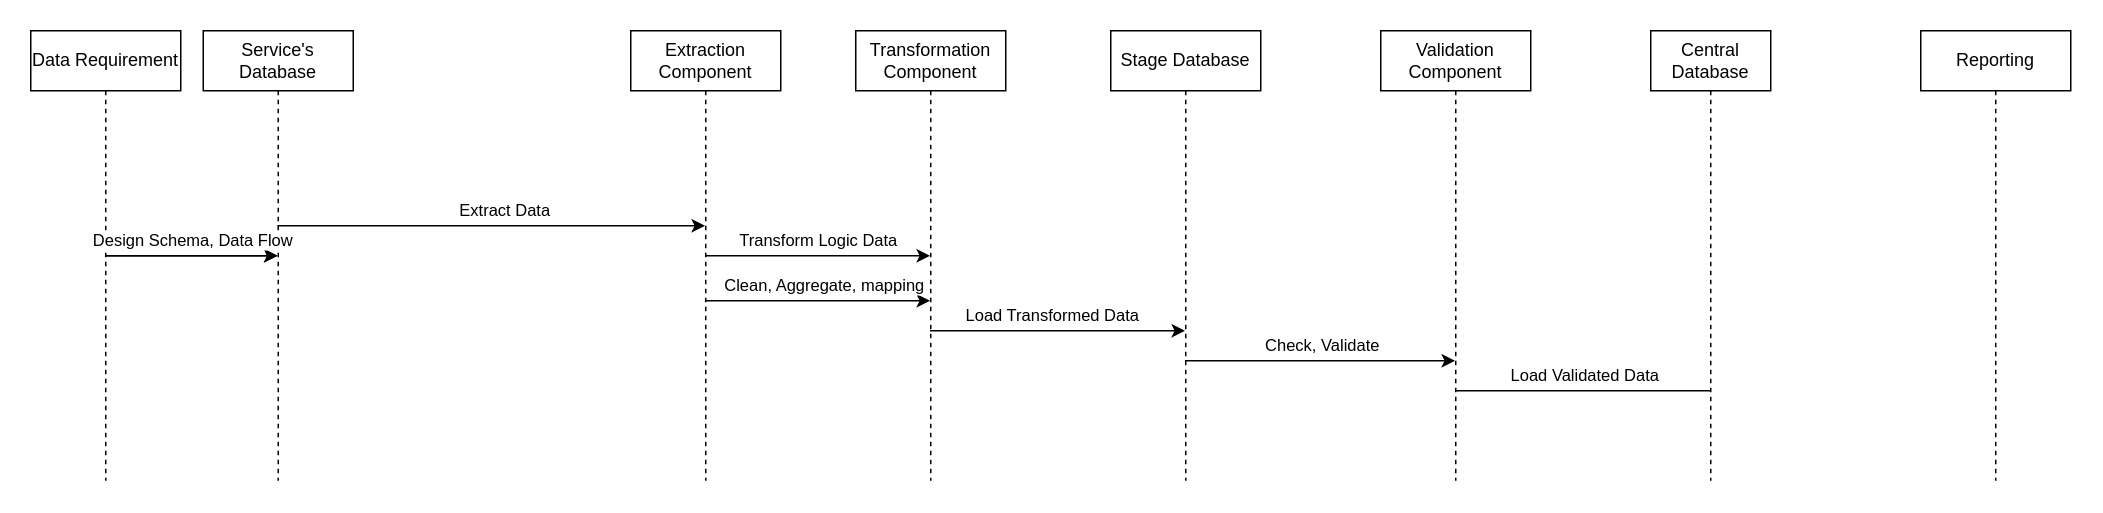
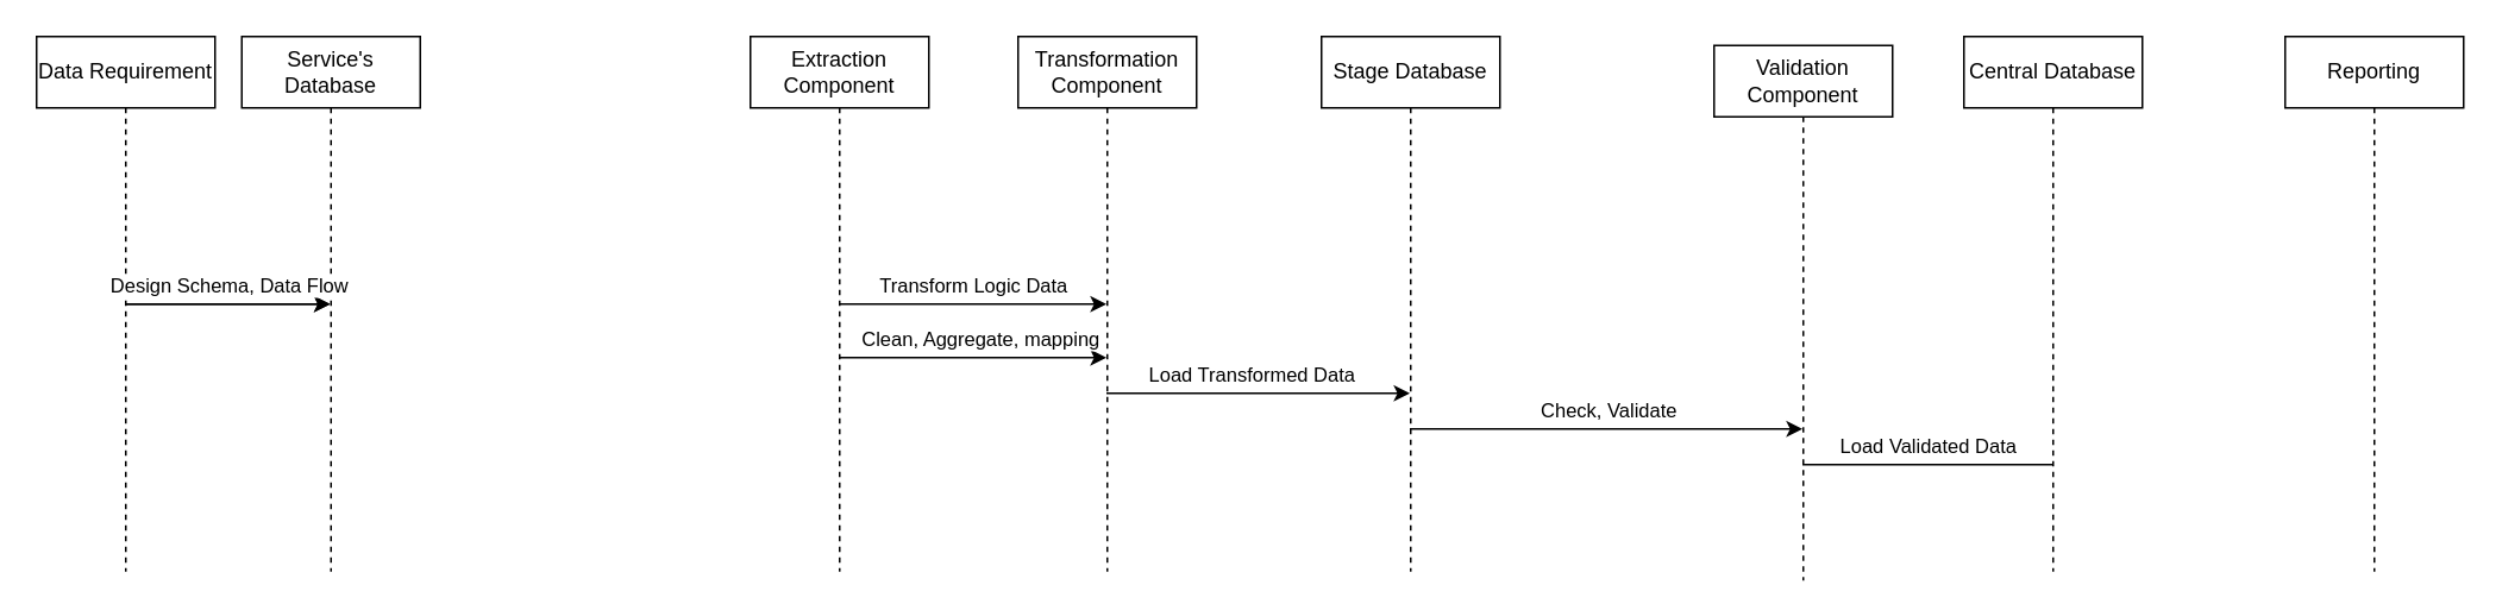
  <mxCell id="0" />
  <mxCell id="1" parent="0" />
  <mxCell id="2" value="Install DBMS, Tools" style="edgeStyle=elbowEdgeStyle;rounded=0;orthogonalLoop=1;jettySize=auto;html=1;elbow=vertical;curved=0;" edge="1" parent="1" source="3" target="5"><mxGeometry x="0.006" y="10" relative="1" as="geometry"><Array as="points"><mxPoint x="190" y="130" /></Array><mxPoint as="offset" /></mxGeometry></mxCell>
  <mxCell id="3" value="Data Requirement" style="shape=umlLifeline;perimeter=lifelinePerimeter;whiteSpace=wrap;html=1;container=0;dropTarget=0;collapsible=0;recursiveResize=0;outlineConnect=0;portConstraint=eastwest;newEdgeStyle={&quot;edgeStyle&quot;:&quot;elbowEdgeStyle&quot;,&quot;elbow&quot;:&quot;vertical&quot;,&quot;curved&quot;:0,&quot;rounded&quot;:0};" parent="1" vertex="1"><mxGeometry x="20" y="20" width="100" height="300" as="geometry" /></mxCell>
- <mxCell id="4" value="Extract Data" style="edgeStyle=elbowEdgeStyle;rounded=0;orthogonalLoop=1;jettySize=auto;html=1;elbow=vertical;curved=0;" edge="1" parent="1" source="5" target="7"><mxGeometry x="0.059" y="10" relative="1" as="geometry"><Array as="points"><mxPoint x="350" y="150" /><mxPoint x="290" y="150" /><mxPoint x="300" y="150" /><mxPoint x="300" y="150" /></Array><mxPoint as="offset" /></mxGeometry></mxCell>
  <mxCell id="5" value="Service's Database" style="shape=umlLifeline;perimeter=lifelinePerimeter;whiteSpace=wrap;html=1;container=0;dropTarget=0;collapsible=0;recursiveResize=0;outlineConnect=0;portConstraint=eastwest;newEdgeStyle={&quot;edgeStyle&quot;:&quot;elbowEdgeStyle&quot;,&quot;elbow&quot;:&quot;vertical&quot;,&quot;curved&quot;:0,&quot;rounded&quot;:0};size=40;" vertex="1" parent="1"><mxGeometry x="135" y="20" width="100" height="300" as="geometry" /></mxCell>
  <mxCell id="6" value="Transform Logic Data" style="edgeStyle=elbowEdgeStyle;rounded=0;orthogonalLoop=1;jettySize=auto;html=1;elbow=vertical;curved=0;" edge="1" parent="1" source="7" target="9"><mxGeometry x="0.006" y="10" relative="1" as="geometry"><mxPoint as="offset" /></mxGeometry></mxCell>
  <mxCell id="7" value="Extraction Component" style="shape=umlLifeline;perimeter=lifelinePerimeter;whiteSpace=wrap;html=1;container=0;dropTarget=0;collapsible=0;recursiveResize=0;outlineConnect=0;portConstraint=eastwest;newEdgeStyle={&quot;edgeStyle&quot;:&quot;elbowEdgeStyle&quot;,&quot;elbow&quot;:&quot;vertical&quot;,&quot;curved&quot;:0,&quot;rounded&quot;:0};" vertex="1" parent="1"><mxGeometry x="420" y="20" width="100" height="300" as="geometry" /></mxCell>
  <mxCell id="8" value="Load Transformed Data" style="edgeStyle=elbowEdgeStyle;rounded=0;orthogonalLoop=1;jettySize=auto;html=1;elbow=vertical;curved=0;" edge="1" parent="1" source="9" target="11"><mxGeometry x="-0.05" y="10" relative="1" as="geometry"><Array as="points"><mxPoint x="730" y="220" /><mxPoint x="740" y="210" /></Array><mxPoint as="offset" /></mxGeometry></mxCell>
  <mxCell id="9" value="Transformation Component" style="shape=umlLifeline;perimeter=lifelinePerimeter;whiteSpace=wrap;html=1;container=0;dropTarget=0;collapsible=0;recursiveResize=0;outlineConnect=0;portConstraint=eastwest;newEdgeStyle={&quot;edgeStyle&quot;:&quot;elbowEdgeStyle&quot;,&quot;elbow&quot;:&quot;vertical&quot;,&quot;curved&quot;:0,&quot;rounded&quot;:0};size=40;" vertex="1" parent="1"><mxGeometry x="570" y="20" width="100" height="300" as="geometry" /></mxCell>
  <mxCell id="10" value="Check, Validate" style="edgeStyle=elbowEdgeStyle;rounded=0;orthogonalLoop=1;jettySize=auto;html=1;elbow=vertical;curved=0;" edge="1" parent="1" source="11" target="13"><mxGeometry x="0.006" y="10" relative="1" as="geometry"><Array as="points"><mxPoint x="850" y="240" /></Array><mxPoint as="offset" /></mxGeometry></mxCell>
  <mxCell id="11" value="Stage Database" style="shape=umlLifeline;perimeter=lifelinePerimeter;whiteSpace=wrap;html=1;container=0;dropTarget=0;collapsible=0;recursiveResize=0;outlineConnect=0;portConstraint=eastwest;newEdgeStyle={&quot;edgeStyle&quot;:&quot;elbowEdgeStyle&quot;,&quot;elbow&quot;:&quot;vertical&quot;,&quot;curved&quot;:0,&quot;rounded&quot;:0};" vertex="1" parent="1"><mxGeometry x="740" y="20" width="100" height="300" as="geometry" /></mxCell>
  <mxCell id="12" value="Load Validated Data" style="edgeStyle=elbowEdgeStyle;rounded=0;orthogonalLoop=1;jettySize=auto;html=1;elbow=vertical;curved=0;endArrow=none;" edge="1" parent="1" source="13" target="14"><mxGeometry x="0.006" y="10" relative="1" as="geometry"><Array as="points"><mxPoint x="1070" y="260" /></Array><mxPoint as="offset" /></mxGeometry></mxCell>
- <mxCell id="13" value="Validation Component" style="shape=umlLifeline;perimeter=lifelinePerimeter;whiteSpace=wrap;html=1;container=0;dropTarget=0;collapsible=0;recursiveResize=0;outlineConnect=0;portConstraint=eastwest;newEdgeStyle={&quot;edgeStyle&quot;:&quot;elbowEdgeStyle&quot;,&quot;elbow&quot;:&quot;vertical&quot;,&quot;curved&quot;:0,&quot;rounded&quot;:0};" vertex="1" parent="1"><mxGeometry x="920" y="20" width="100" height="300" as="geometry" /></mxCell>
- <mxCell id="14" value="Central Database" style="shape=umlLifeline;perimeter=lifelinePerimeter;whiteSpace=wrap;html=1;container=0;dropTarget=0;collapsible=0;recursiveResize=0;outlineConnect=0;portConstraint=eastwest;newEdgeStyle={&quot;edgeStyle&quot;:&quot;elbowEdgeStyle&quot;,&quot;elbow&quot;:&quot;vertical&quot;,&quot;curved&quot;:0,&quot;rounded&quot;:0};" vertex="1" parent="1"><mxGeometry x="1100" y="20" width="80" height="300" as="geometry" /></mxCell>
+ <mxCell id="13" value="Validation Component" style="shape=umlLifeline;perimeter=lifelinePerimeter;whiteSpace=wrap;html=1;container=0;dropTarget=0;collapsible=0;recursiveResize=0;outlineConnect=0;portConstraint=eastwest;newEdgeStyle={&quot;edgeStyle&quot;:&quot;elbowEdgeStyle&quot;,&quot;elbow&quot;:&quot;vertical&quot;,&quot;curved&quot;:0,&quot;rounded&quot;:0};" vertex="1" parent="1"><mxGeometry x="960" y="25" width="100" height="300" as="geometry" /></mxCell>
+ <mxCell id="14" value="Central Database" style="shape=umlLifeline;perimeter=lifelinePerimeter;whiteSpace=wrap;html=1;container=0;dropTarget=0;collapsible=0;recursiveResize=0;outlineConnect=0;portConstraint=eastwest;newEdgeStyle={&quot;edgeStyle&quot;:&quot;elbowEdgeStyle&quot;,&quot;elbow&quot;:&quot;vertical&quot;,&quot;curved&quot;:0,&quot;rounded&quot;:0};" vertex="1" parent="1"><mxGeometry x="1100" y="20" width="100" height="300" as="geometry" /></mxCell>
  <mxCell id="15" value="Reporting" style="shape=umlLifeline;perimeter=lifelinePerimeter;whiteSpace=wrap;html=1;container=0;dropTarget=0;collapsible=0;recursiveResize=0;outlineConnect=0;portConstraint=eastwest;newEdgeStyle={&quot;edgeStyle&quot;:&quot;elbowEdgeStyle&quot;,&quot;elbow&quot;:&quot;vertical&quot;,&quot;curved&quot;:0,&quot;rounded&quot;:0};" vertex="1" parent="1"><mxGeometry x="1280" y="20" width="100" height="300" as="geometry" /></mxCell>
  <mxCell id="16" value="Design Schema, Data Flow" style="edgeStyle=elbowEdgeStyle;rounded=0;orthogonalLoop=1;jettySize=auto;html=1;elbow=vertical;curved=0;" edge="1" parent="1" source="3" target="5"><mxGeometry x="0.006" y="10" relative="1" as="geometry"><mxPoint x="79" y="170" as="sourcePoint" /><mxPoint x="250" y="170" as="targetPoint" /><Array as="points"><mxPoint x="150" y="100" /><mxPoint x="200" y="170" /><mxPoint x="190" y="180" /><mxPoint x="250" y="190" /></Array><mxPoint as="offset" /></mxGeometry></mxCell>
  <mxCell id="17" value="Clean, Aggregate, mapping" style="edgeStyle=elbowEdgeStyle;rounded=0;orthogonalLoop=1;jettySize=auto;html=1;elbow=vertical;curved=0;" edge="1" parent="1" source="7" target="9"><mxGeometry x="0.059" y="10" relative="1" as="geometry"><mxPoint x="450" y="240" as="sourcePoint" /><mxPoint x="631" y="240" as="targetPoint" /><Array as="points"><mxPoint x="530" y="200" /></Array><mxPoint as="offset" /></mxGeometry></mxCell>
